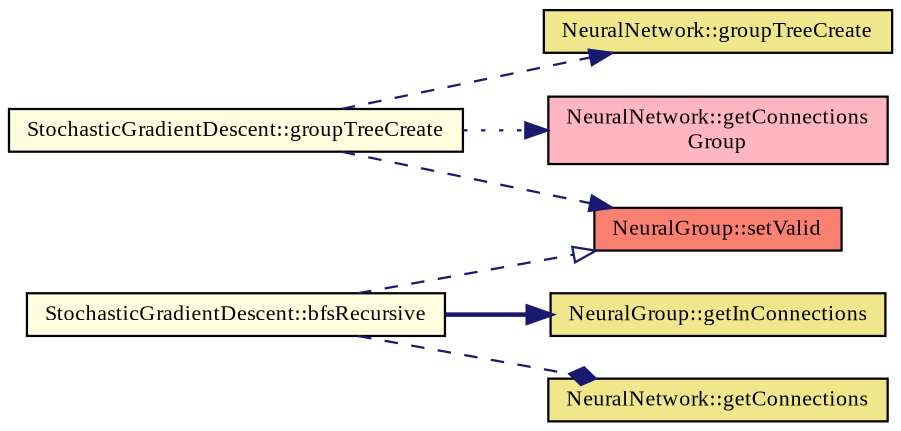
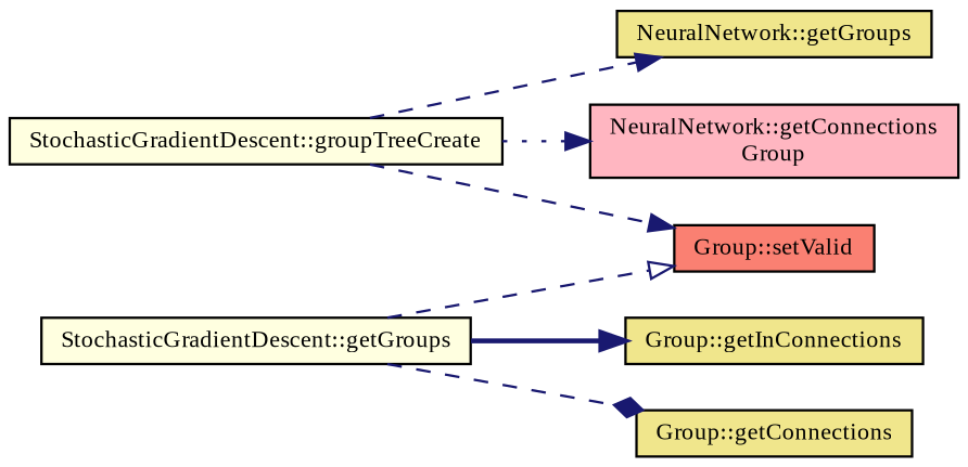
  digraph {
    fontname="Liberation Serif"
    rankdir=LR
    node [color=black fillcolor=khaki fontname="Liberation Serif" fontsize=10 shape=record style=filled]
    edge [arrowhead=normal color=midnightblue fontname="Liberation Serif" fontsize=10 labelfontname=Helvetica labelfontsize=10 style=dashed]
    n1 [fillcolor=lightyellow fontcolor=black height=0.2 label="StochasticGradientDescent::groupTreeCreate" width=0.4]
-   n2 [height=0.2 label="NeuralNetwork::groupTreeCreate" width=0.4]
+   n2 [height=0.2 label="NeuralNetwork::getGroups" width=0.4]
    n3 [fillcolor=lightpink height=0.2 label="NeuralNetwork::getConnections\lGroup" width=0.4]
-   n4 [fillcolor=salmon height=0.2 label="NeuralGroup::setValid" width=0.4]
-   n5 [fillcolor=lightyellow height=0.2 label="StochasticGradientDescent::bfsRecursive" width=0.4]
-   n6 [height=0.2 label="NeuralGroup::getInConnections" width=0.4]
-   n7 [height=0.2 label="NeuralNetwork::getConnections" width=0.4]
+   n4 [fillcolor=salmon height=0.2 label="Group::setValid" width=0.4]
+   n5 [fillcolor=lightyellow height=0.2 label="StochasticGradientDescent::getGroups" width=0.4]
+   n6 [height=0.2 label="Group::getInConnections" width=0.4]
+   n7 [height=0.2 label="Group::getConnections" width=0.4]
    n1 -> n2
    n1 -> n3 [style=dotted]
    n1 -> n4
    n5 -> n4 [arrowhead=onormal]
    n5 -> n6 [style=bold]
    n5 -> n7 [arrowhead=diamond]
  }
